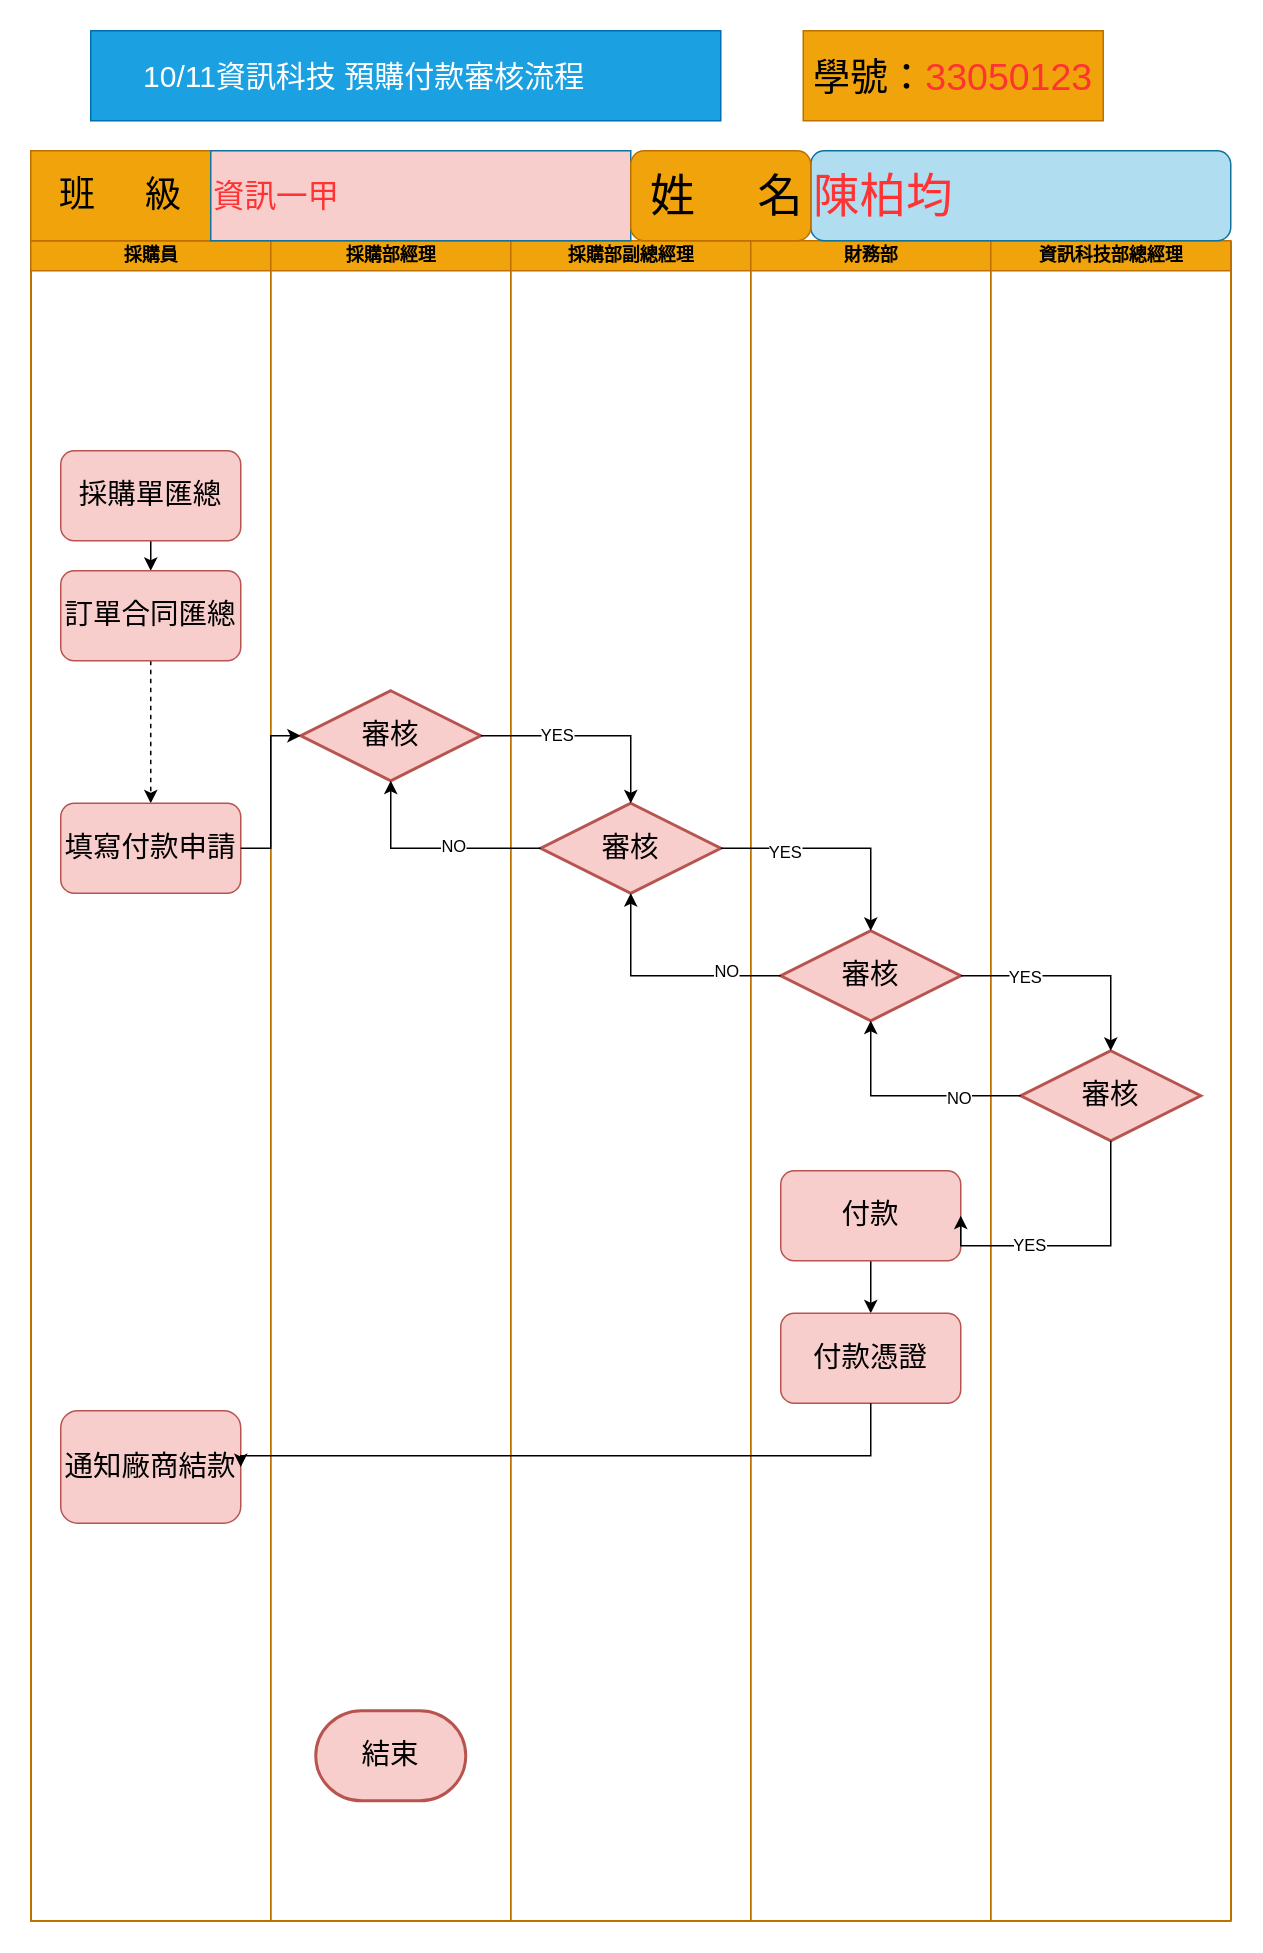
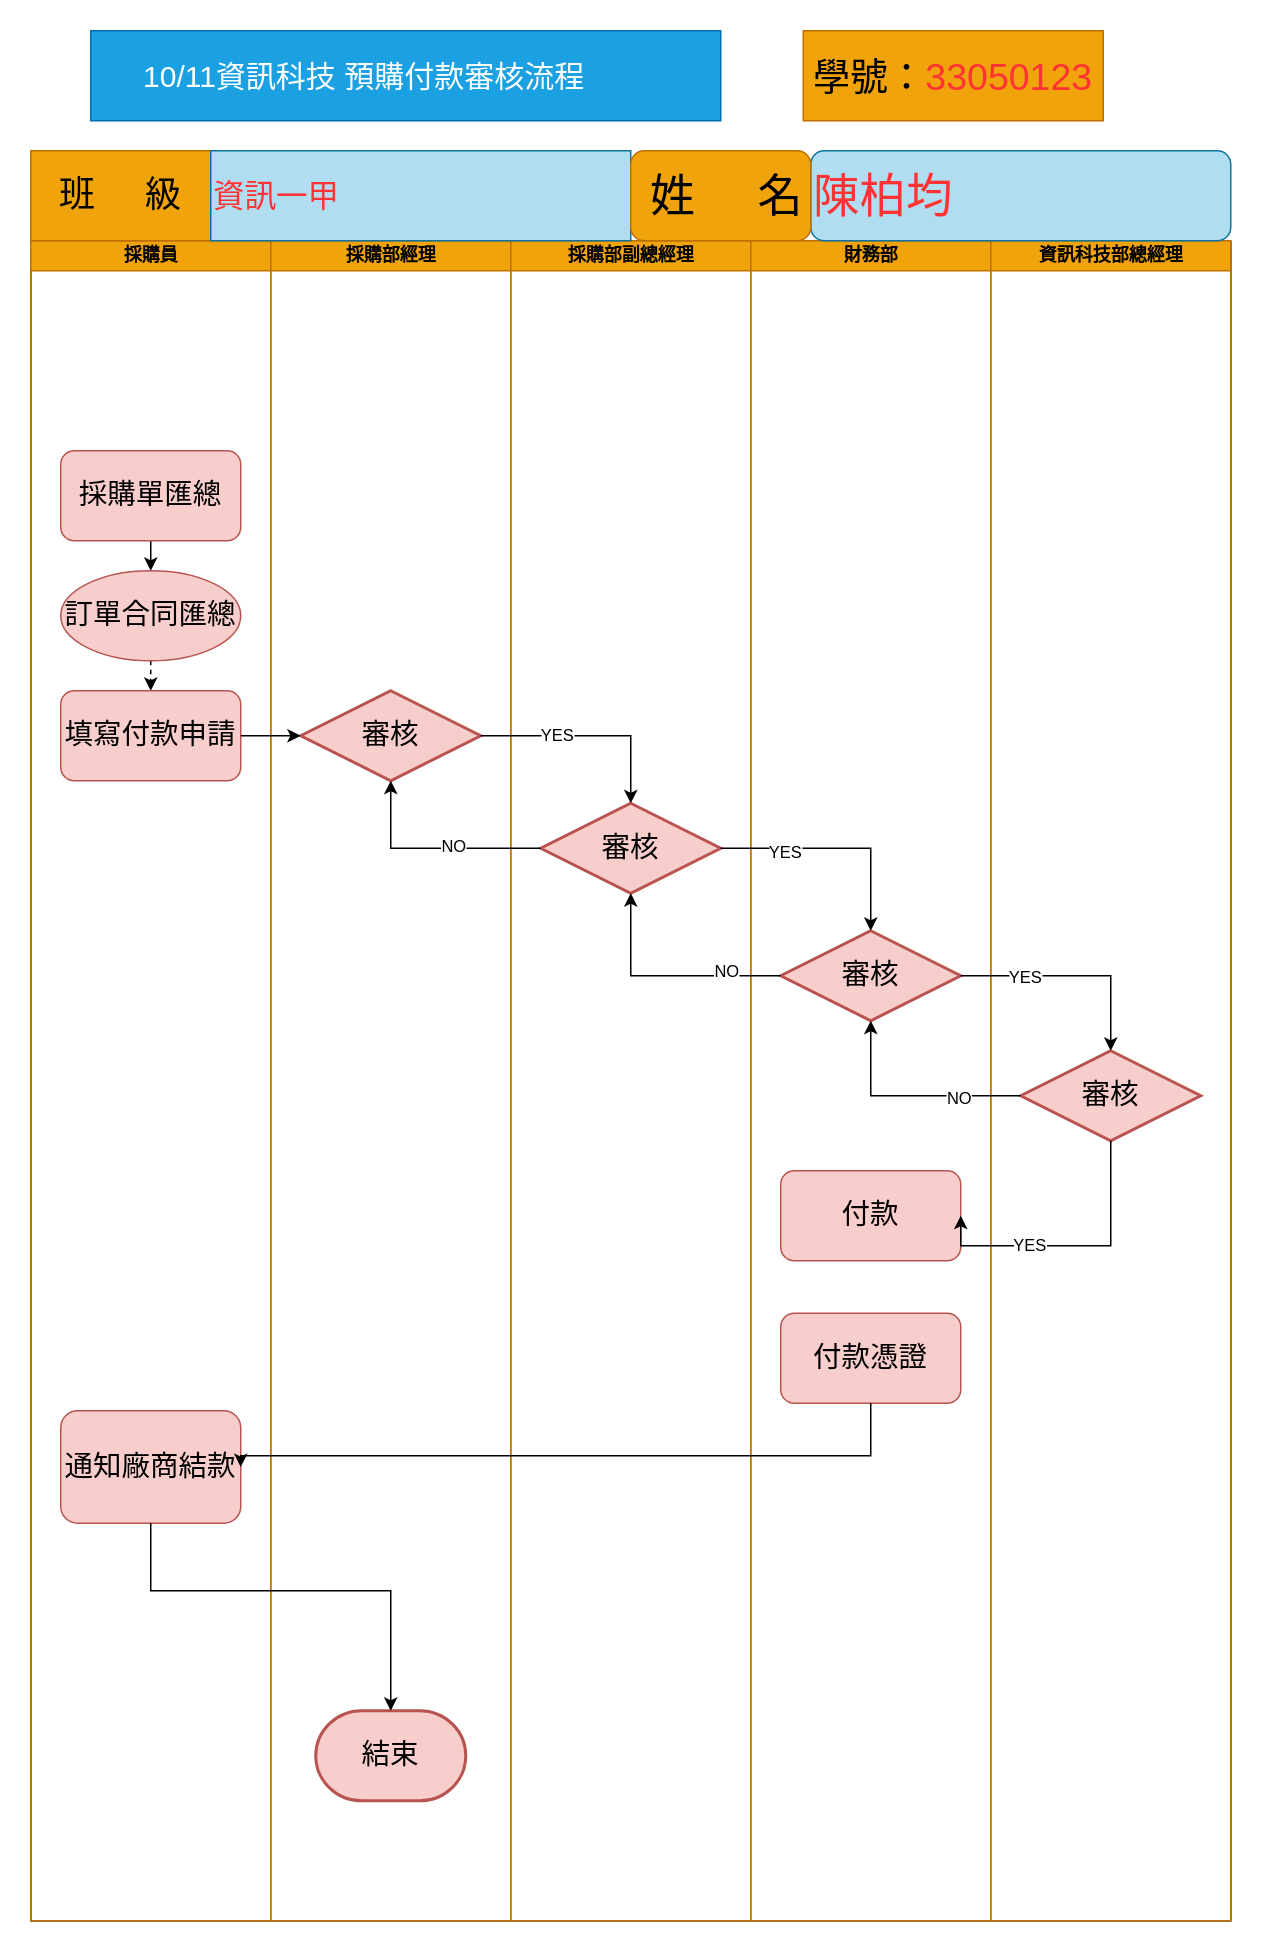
  <mxCell id="0" />
  <mxCell id="1" parent="0" />
  <mxCell id="2" value="&lt;table&gt;&lt;tbody&gt;&lt;tr&gt;&lt;td&gt;&lt;br&gt;&lt;/td&gt;&lt;td&gt;&lt;br&gt;&lt;/td&gt;&lt;td&gt;&lt;br&gt;&lt;/td&gt;&lt;td&gt;&lt;br&gt;&lt;/td&gt;&lt;/tr&gt;&lt;/tbody&gt;&lt;/table&gt;" style="swimlane;html=1;childLayout=stackLayout;startSize=0;rounded=0;shadow=0;labelBackgroundColor=none;strokeWidth=1;fontFamily=Verdana;fontSize=8;align=center;" parent="1" vertex="1"><mxGeometry x="20" y="160" width="800" height="1120" as="geometry" /></mxCell>
  <mxCell id="3" value="採購員" style="swimlane;html=1;startSize=20;fillColor=#f0a30a;strokeColor=#BD7000;fontColor=#000000;" parent="2" vertex="1"><mxGeometry width="160" height="1120" as="geometry" /></mxCell>
  <mxCell id="4" style="edgeStyle=orthogonalEdgeStyle;rounded=0;orthogonalLoop=1;jettySize=auto;html=1;exitX=0.5;exitY=1;exitDx=0;exitDy=0;entryX=0.5;entryY=0;entryDx=0;entryDy=0;" edge="1" parent="3" source="5" target="7"><mxGeometry relative="1" as="geometry" /></mxCell>
  <mxCell id="5" value="採購單匯總" style="rounded=1;whiteSpace=wrap;html=1;fillColor=#f8cecc;strokeColor=#b85450;fontSize=19;" vertex="1" parent="3"><mxGeometry x="20" y="140" width="120" height="60" as="geometry" /></mxCell>
  <mxCell id="6" style="edgeStyle=orthogonalEdgeStyle;rounded=0;orthogonalLoop=1;jettySize=auto;html=1;exitX=0.5;exitY=1;exitDx=0;exitDy=0;entryX=0.5;entryY=0;entryDx=0;entryDy=0;dashed=1;" edge="1" parent="3" source="7" target="8"><mxGeometry relative="1" as="geometry" /></mxCell>
- <mxCell id="7" value="訂單合同匯總" style="rounded=1;whiteSpace=wrap;html=1;fillColor=#f8cecc;strokeColor=#b85450;fontSize=19;" vertex="1" parent="3"><mxGeometry x="20" y="220" width="120" height="60" as="geometry" /></mxCell>
- <mxCell id="8" value="填寫付款申請" style="rounded=1;whiteSpace=wrap;html=1;fillColor=#f8cecc;strokeColor=#b85450;fontSize=19;" vertex="1" parent="3"><mxGeometry x="20" y="375" width="120" height="60" as="geometry" /></mxCell>
+ <mxCell id="7" value="訂單合同匯總" style="ellipse;whiteSpace=wrap;html=1;fillColor=#f8cecc;strokeColor=#b85450;fontSize=19;" vertex="1" parent="3"><mxGeometry x="20" y="220" width="120" height="60" as="geometry" /></mxCell>
+ <mxCell id="8" value="填寫付款申請" style="rounded=1;whiteSpace=wrap;html=1;fillColor=#f8cecc;strokeColor=#b85450;fontSize=19;" vertex="1" parent="3"><mxGeometry x="20" y="300" width="120" height="60" as="geometry" /></mxCell>
  <mxCell id="9" value="通知廠商結款" style="rounded=1;whiteSpace=wrap;html=1;fillColor=#f8cecc;strokeColor=#b85450;fontSize=19;" vertex="1" parent="3"><mxGeometry x="20" y="780" width="120" height="75" as="geometry" /></mxCell>
  <mxCell id="10" value="採購部經理" style="swimlane;html=1;startSize=20;fillColor=#f0a30a;strokeColor=#BD7000;fontColor=#000000;" parent="2" vertex="1"><mxGeometry x="160" width="160" height="1120" as="geometry" /></mxCell>
  <mxCell id="11" value="審核" style="strokeWidth=2;html=1;shape=mxgraph.flowchart.decision;whiteSpace=wrap;fillColor=#f8cecc;strokeColor=#b85450;fontSize=19;" vertex="1" parent="10"><mxGeometry x="20" y="300" width="120" height="60" as="geometry" /></mxCell>
  <mxCell id="12" value="結束" style="strokeWidth=2;html=1;shape=mxgraph.flowchart.terminator;whiteSpace=wrap;fillColor=#f8cecc;strokeColor=#b85450;fontSize=19;" vertex="1" parent="10"><mxGeometry x="30" y="980" width="100" height="60" as="geometry" /></mxCell>
  <mxCell id="13" value="採購部副總經理" style="swimlane;html=1;startSize=20;fillColor=#f0a30a;strokeColor=#BD7000;fontColor=#000000;" parent="2" vertex="1"><mxGeometry x="320" width="160" height="1120" as="geometry" /></mxCell>
  <mxCell id="14" value="審核" style="strokeWidth=2;html=1;shape=mxgraph.flowchart.decision;whiteSpace=wrap;fillColor=#f8cecc;strokeColor=#b85450;fontSize=19;" vertex="1" parent="13"><mxGeometry x="20" y="375" width="120" height="60" as="geometry" /></mxCell>
  <mxCell id="15" value="財務部" style="swimlane;html=1;startSize=20;fillColor=#f0a30a;strokeColor=#BD7000;fontColor=#000000;" parent="2" vertex="1"><mxGeometry x="480" width="160" height="1120" as="geometry" /></mxCell>
  <mxCell id="16" value="審核" style="strokeWidth=2;html=1;shape=mxgraph.flowchart.decision;whiteSpace=wrap;fillColor=#f8cecc;strokeColor=#b85450;fontSize=19;" vertex="1" parent="15"><mxGeometry x="20" y="460" width="120" height="60" as="geometry" /></mxCell>
- <mxCell id="17" style="edgeStyle=orthogonalEdgeStyle;rounded=0;orthogonalLoop=1;jettySize=auto;html=1;" edge="1" parent="15" source="18" target="19"><mxGeometry relative="1" as="geometry" /></mxCell>
  <mxCell id="18" value="付款" style="rounded=1;whiteSpace=wrap;html=1;fillColor=#f8cecc;strokeColor=#b85450;fontSize=19;" vertex="1" parent="15"><mxGeometry x="20" y="620" width="120" height="60" as="geometry" /></mxCell>
  <mxCell id="19" value="付款憑證" style="rounded=1;whiteSpace=wrap;html=1;fillColor=#f8cecc;strokeColor=#b85450;fontSize=19;" vertex="1" parent="15"><mxGeometry x="20" y="715" width="120" height="60" as="geometry" /></mxCell>
  <mxCell id="20" value="資訊科技部總經理" style="swimlane;html=1;startSize=20;fillColor=#f0a30a;strokeColor=#BD7000;fontColor=#000000;" parent="2" vertex="1"><mxGeometry x="640" width="160" height="1120" as="geometry" /></mxCell>
  <mxCell id="21" value="審核" style="strokeWidth=2;html=1;shape=mxgraph.flowchart.decision;whiteSpace=wrap;fillColor=#f8cecc;strokeColor=#b85450;fontSize=19;" vertex="1" parent="20"><mxGeometry x="20" y="540" width="120" height="60" as="geometry" /></mxCell>
  <mxCell id="22" style="edgeStyle=orthogonalEdgeStyle;rounded=0;orthogonalLoop=1;jettySize=auto;html=1;entryX=0;entryY=0.5;entryDx=0;entryDy=0;entryPerimeter=0;" edge="1" parent="2" source="8" target="11"><mxGeometry relative="1" as="geometry" /></mxCell>
  <mxCell id="23" style="edgeStyle=orthogonalEdgeStyle;rounded=0;orthogonalLoop=1;jettySize=auto;html=1;entryX=0.5;entryY=0;entryDx=0;entryDy=0;entryPerimeter=0;" edge="1" parent="2" source="11" target="14"><mxGeometry relative="1" as="geometry" /></mxCell>
  <mxCell id="24" value="YES" style="edgeLabel;html=1;align=center;verticalAlign=middle;resizable=0;points=[];" vertex="1" connectable="0" parent="23"><mxGeometry x="-0.315" y="1" relative="1" as="geometry"><mxPoint as="offset" /></mxGeometry></mxCell>
  <mxCell id="25" style="edgeStyle=orthogonalEdgeStyle;rounded=0;orthogonalLoop=1;jettySize=auto;html=1;entryX=0.5;entryY=0;entryDx=0;entryDy=0;entryPerimeter=0;" edge="1" parent="2" source="14" target="16"><mxGeometry relative="1" as="geometry" /></mxCell>
  <mxCell id="26" value="YES" style="edgeLabel;html=1;align=center;verticalAlign=middle;resizable=0;points=[];" vertex="1" connectable="0" parent="25"><mxGeometry x="-0.458" y="-2" relative="1" as="geometry"><mxPoint as="offset" /></mxGeometry></mxCell>
  <mxCell id="27" style="edgeStyle=orthogonalEdgeStyle;rounded=0;orthogonalLoop=1;jettySize=auto;html=1;entryX=0.5;entryY=0;entryDx=0;entryDy=0;entryPerimeter=0;" edge="1" parent="2" source="16" target="21"><mxGeometry relative="1" as="geometry" /></mxCell>
  <mxCell id="28" value="YES" style="edgeLabel;html=1;align=center;verticalAlign=middle;resizable=0;points=[];" vertex="1" connectable="0" parent="27"><mxGeometry x="-0.44" relative="1" as="geometry"><mxPoint as="offset" /></mxGeometry></mxCell>
  <mxCell id="29" style="edgeStyle=orthogonalEdgeStyle;rounded=0;orthogonalLoop=1;jettySize=auto;html=1;entryX=0.5;entryY=1;entryDx=0;entryDy=0;entryPerimeter=0;" edge="1" parent="2" source="14" target="11"><mxGeometry relative="1" as="geometry" /></mxCell>
  <mxCell id="30" value="NO" style="edgeLabel;html=1;align=center;verticalAlign=middle;resizable=0;points=[];" vertex="1" connectable="0" parent="29"><mxGeometry x="-0.187" y="-2" relative="1" as="geometry"><mxPoint as="offset" /></mxGeometry></mxCell>
  <mxCell id="31" style="edgeStyle=orthogonalEdgeStyle;rounded=0;orthogonalLoop=1;jettySize=auto;html=1;entryX=0.5;entryY=1;entryDx=0;entryDy=0;entryPerimeter=0;" edge="1" parent="2" source="16" target="14"><mxGeometry relative="1" as="geometry" /></mxCell>
  <mxCell id="32" value="NO" style="edgeLabel;html=1;align=center;verticalAlign=middle;resizable=0;points=[];" vertex="1" connectable="0" parent="31"><mxGeometry x="-0.522" y="-4" relative="1" as="geometry"><mxPoint as="offset" /></mxGeometry></mxCell>
  <mxCell id="33" style="edgeStyle=orthogonalEdgeStyle;rounded=0;orthogonalLoop=1;jettySize=auto;html=1;entryX=0.5;entryY=1;entryDx=0;entryDy=0;entryPerimeter=0;" edge="1" parent="2" source="21" target="16"><mxGeometry relative="1" as="geometry" /></mxCell>
  <mxCell id="34" value="NO" style="edgeLabel;html=1;align=center;verticalAlign=middle;resizable=0;points=[];" vertex="1" connectable="0" parent="33"><mxGeometry x="-0.443" y="1" relative="1" as="geometry"><mxPoint as="offset" /></mxGeometry></mxCell>
  <mxCell id="35" style="edgeStyle=orthogonalEdgeStyle;rounded=0;orthogonalLoop=1;jettySize=auto;html=1;entryX=1;entryY=0.5;entryDx=0;entryDy=0;" edge="1" parent="2" source="21" target="18"><mxGeometry relative="1" as="geometry"><Array as="points"><mxPoint x="720" y="670" /></Array></mxGeometry></mxCell>
  <mxCell id="36" value="YES" style="edgeLabel;html=1;align=center;verticalAlign=middle;resizable=0;points=[];" vertex="1" connectable="0" parent="35"><mxGeometry x="0.317" y="-1" relative="1" as="geometry"><mxPoint as="offset" /></mxGeometry></mxCell>
  <mxCell id="37" style="edgeStyle=orthogonalEdgeStyle;rounded=0;orthogonalLoop=1;jettySize=auto;html=1;entryX=1;entryY=0.5;entryDx=0;entryDy=0;" edge="1" parent="2" source="19" target="9"><mxGeometry relative="1" as="geometry"><Array as="points"><mxPoint x="560" y="810" /></Array></mxGeometry></mxCell>
+ <mxCell id="38" style="edgeStyle=orthogonalEdgeStyle;rounded=0;orthogonalLoop=1;jettySize=auto;html=1;entryX=0.5;entryY=0;entryDx=0;entryDy=0;entryPerimeter=0;" edge="1" parent="2" source="9" target="12"><mxGeometry relative="1" as="geometry"><Array as="points"><mxPoint x="80" y="900" /><mxPoint x="240" y="900" /></Array></mxGeometry></mxCell>
  <mxCell id="39" value="&lt;font style=&quot;font-size: 24px;&quot;&gt;班&amp;nbsp; &amp;nbsp; &amp;nbsp;級&lt;/font&gt;" style="rounded=0;whiteSpace=wrap;html=1;fillColor=#f0a30a;fontColor=#000000;strokeColor=#BD7000;" vertex="1" parent="1"><mxGeometry x="20" y="100" width="120" height="60" as="geometry" /></mxCell>
- <mxCell id="40" value="&lt;font style=&quot;font-size: 21px;&quot; color=&quot;#ff3333&quot;&gt;資訊一甲&lt;/font&gt;" style="rounded=0;whiteSpace=wrap;html=1;fillColor=#f8cecc;strokeColor=#10739e;align=left;" vertex="1" parent="1"><mxGeometry x="140" y="100" width="280" height="60" as="geometry" /></mxCell>
+ <mxCell id="40" value="&lt;font style=&quot;font-size: 21px;&quot; color=&quot;#ff3333&quot;&gt;資訊一甲&lt;/font&gt;" style="rounded=0;whiteSpace=wrap;html=1;fillColor=#b1ddf0;strokeColor=#10739e;align=left;" vertex="1" parent="1"><mxGeometry x="140" y="100" width="280" height="60" as="geometry" /></mxCell>
  <mxCell id="41" value="&lt;font color=&quot;#ff3333&quot; style=&quot;font-size: 31px;&quot;&gt;陳柏均&lt;/font&gt;" style="whiteSpace=wrap;html=1;fillColor=#b1ddf0;strokeColor=#10739e;align=left;rounded=1;" vertex="1" parent="1"><mxGeometry x="540" y="100" width="280" height="60" as="geometry" /></mxCell>
  <mxCell id="42" value="&lt;span style=&quot;font-size: 30px;&quot;&gt;&amp;nbsp;姓&amp;nbsp; &amp;nbsp; &amp;nbsp;名&lt;/span&gt;" style="whiteSpace=wrap;html=1;fillColor=#f0a30a;fontColor=#000000;strokeColor=#BD7000;rounded=1;" vertex="1" parent="1"><mxGeometry x="420" y="100" width="120" height="60" as="geometry" /></mxCell>
  <mxCell id="43" value="&lt;font style=&quot;font-size: 20px;&quot;&gt;&amp;nbsp; &amp;nbsp; &amp;nbsp; 10/11資訊科技 預購付款審核流程&lt;/font&gt;" style="rounded=0;whiteSpace=wrap;html=1;fillColor=#1ba1e2;strokeColor=#006EAF;fontColor=#ffffff;align=left;" vertex="1" parent="1"><mxGeometry x="60" y="20" width="420" height="60" as="geometry" /></mxCell>
  <mxCell id="44" value="&lt;font style=&quot;font-size: 25px;&quot;&gt;學號：&lt;font style=&quot;font-size: 25px;&quot; color=&quot;#ff3333&quot;&gt;33050123&lt;/font&gt;&lt;/font&gt;" style="rounded=0;whiteSpace=wrap;html=1;fillColor=#f0a30a;fontColor=#000000;strokeColor=#BD7000;" vertex="1" parent="1"><mxGeometry x="535" y="20" width="200" height="60" as="geometry" /></mxCell>
